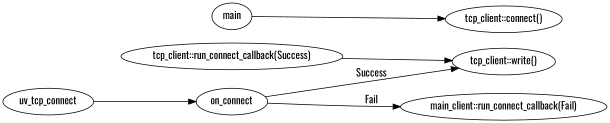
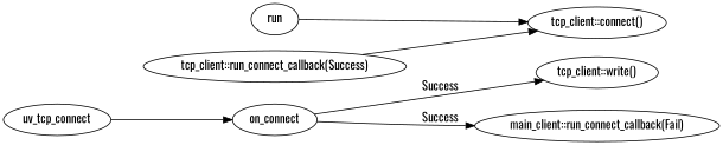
  digraph {
    fontname=Oswald
    rankdir=LR
    node [fontname=Oswald]
    edge [fontname=Oswald]
    n1 [label="tcp_client::connect()"]
    uv_tcp_connect
    on_connect
    n4 [label="tcp_client::run_connect_callback(Success)"]
    n5 [label="tcp_client::write()"]
    n6 [label="main_client::run_connect_callback(Fail)"]
-   main
+   main [label=run]
    uv_tcp_connect -> on_connect
    on_connect -> n5 [label=Success]
-   on_connect -> n6 [label=Fail]
-   n4 -> n5
+   on_connect -> n6 [label=Success]
+   n4 -> n1
    main -> n1
  }
